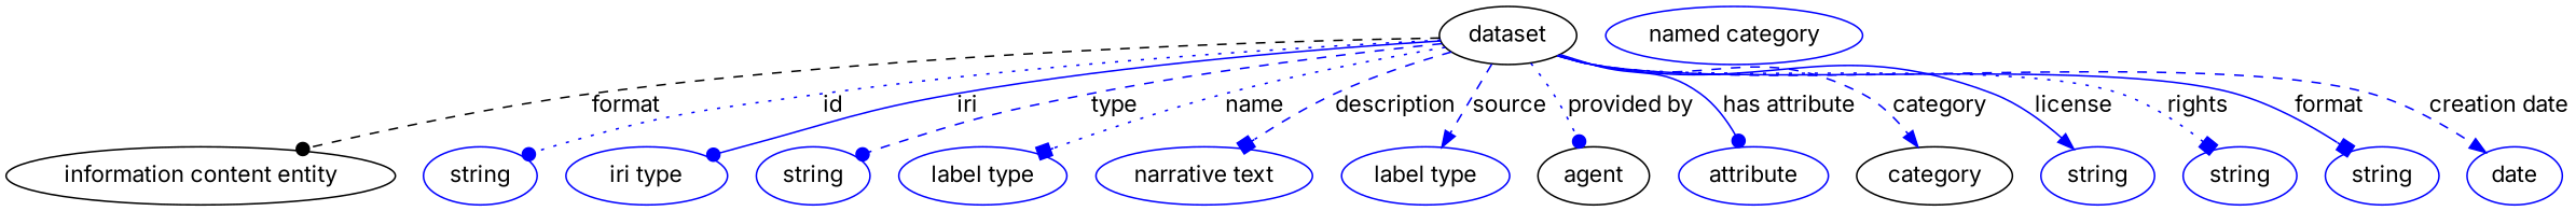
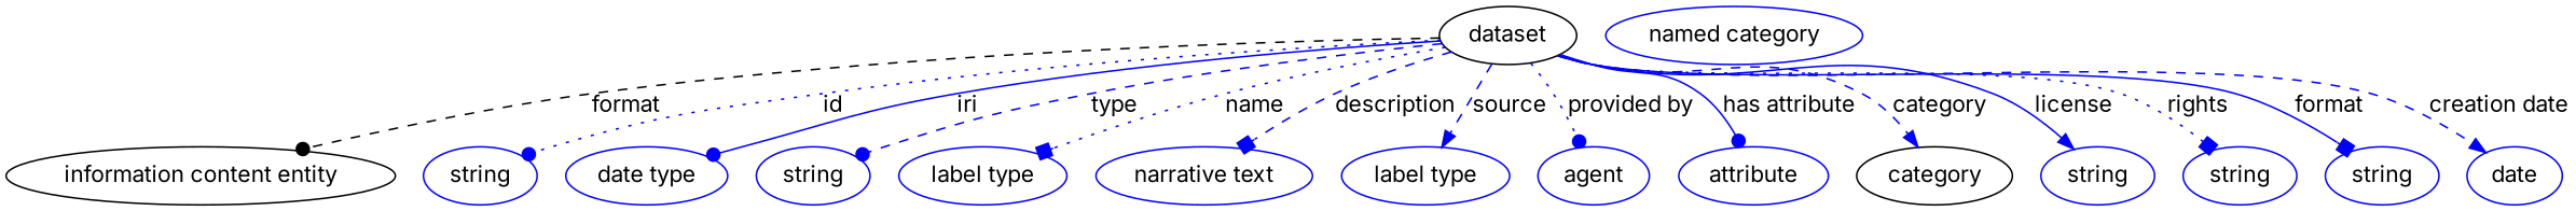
  digraph {
    fontname=Inter
    node [fontname=Inter color=blue]
    edge [arrowhead=dot fontname=Inter style=dashed color=blue]
    n1 [height=0.5 label=dataset width=0.97491 color=""]
    "information content entity" [height=0.5 width=2.8706 color=""]
    n3 [height=0.5 label=string width=0.84854]
-   n4 [height=0.5 label="iri type" width=1.011]
+   n4 [height=0.5 label="date type" width=1.011]
    n5 [height=0.5 label=string width=0.84854]
    n6 [height=0.5 label="label type" width=1.2638]
    n7 [height=0.5 label="narrative text" width=1.6068]
    n8 [height=0.5 label="label type" width=1.2638]
-   n9 [color=black height=0.5 label=agent width=0.83048]
+   n9 [height=0.5 label=agent width=0.83048]
    n10 [height=0.5 label=attribute width=1.1193]
    category [height=0.5 width=1.1374 color=""]
    n12 [height=0.5 label=string width=0.84854]
    n13 [height=0.5 label=string width=0.84854]
    n14 [height=0.5 label=string width=0.84854]
    n15 [height=0.5 label=date width=0.75]
    n16 [height=0.5 label="named category" width=1.5346]
    n1 -> "information content entity" [label=format color=""]
    n1 -> n3 [label=id style=dotted]
    n1 -> n4 [label=iri style=solid]
    n1 -> n5 [label=type]
    n1 -> n6 [arrowhead=box label=name style=dotted]
    n1 -> n7 [arrowhead=box label=description]
    n1 -> n8 [arrowhead=normal label=source]
    n1 -> n9 [label="provided by" style=dotted]
    n1 -> n10 [label="has attribute" style=solid]
    n1 -> category [arrowhead=normal label=category]
    n1 -> n12 [arrowhead=normal label=license style=solid]
    n1 -> n13 [arrowhead=box label=rights style=dotted]
    n1 -> n14 [arrowhead=box label=format style=solid]
    n1 -> n15 [arrowhead=normal label="creation date"]
  }
